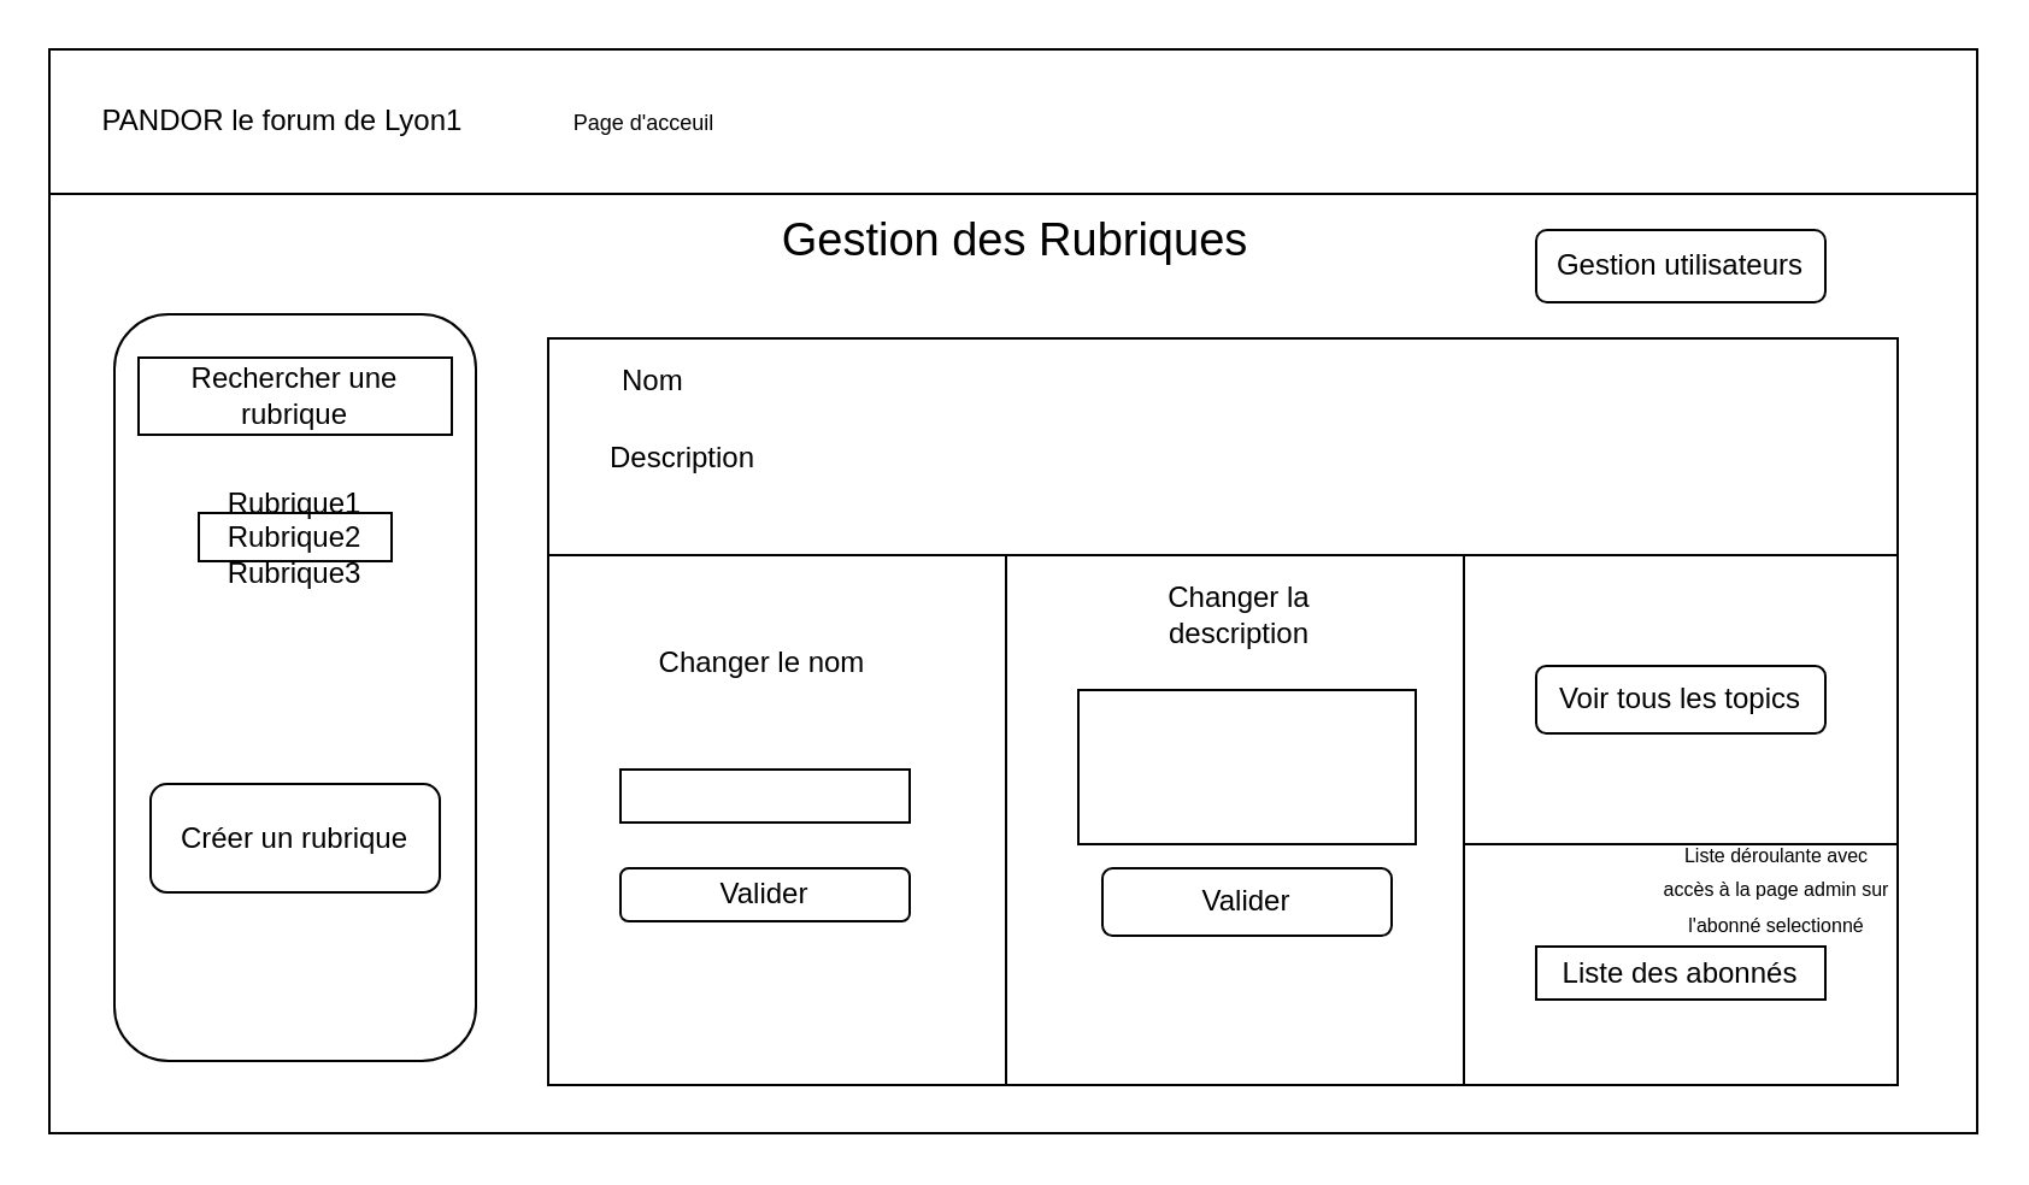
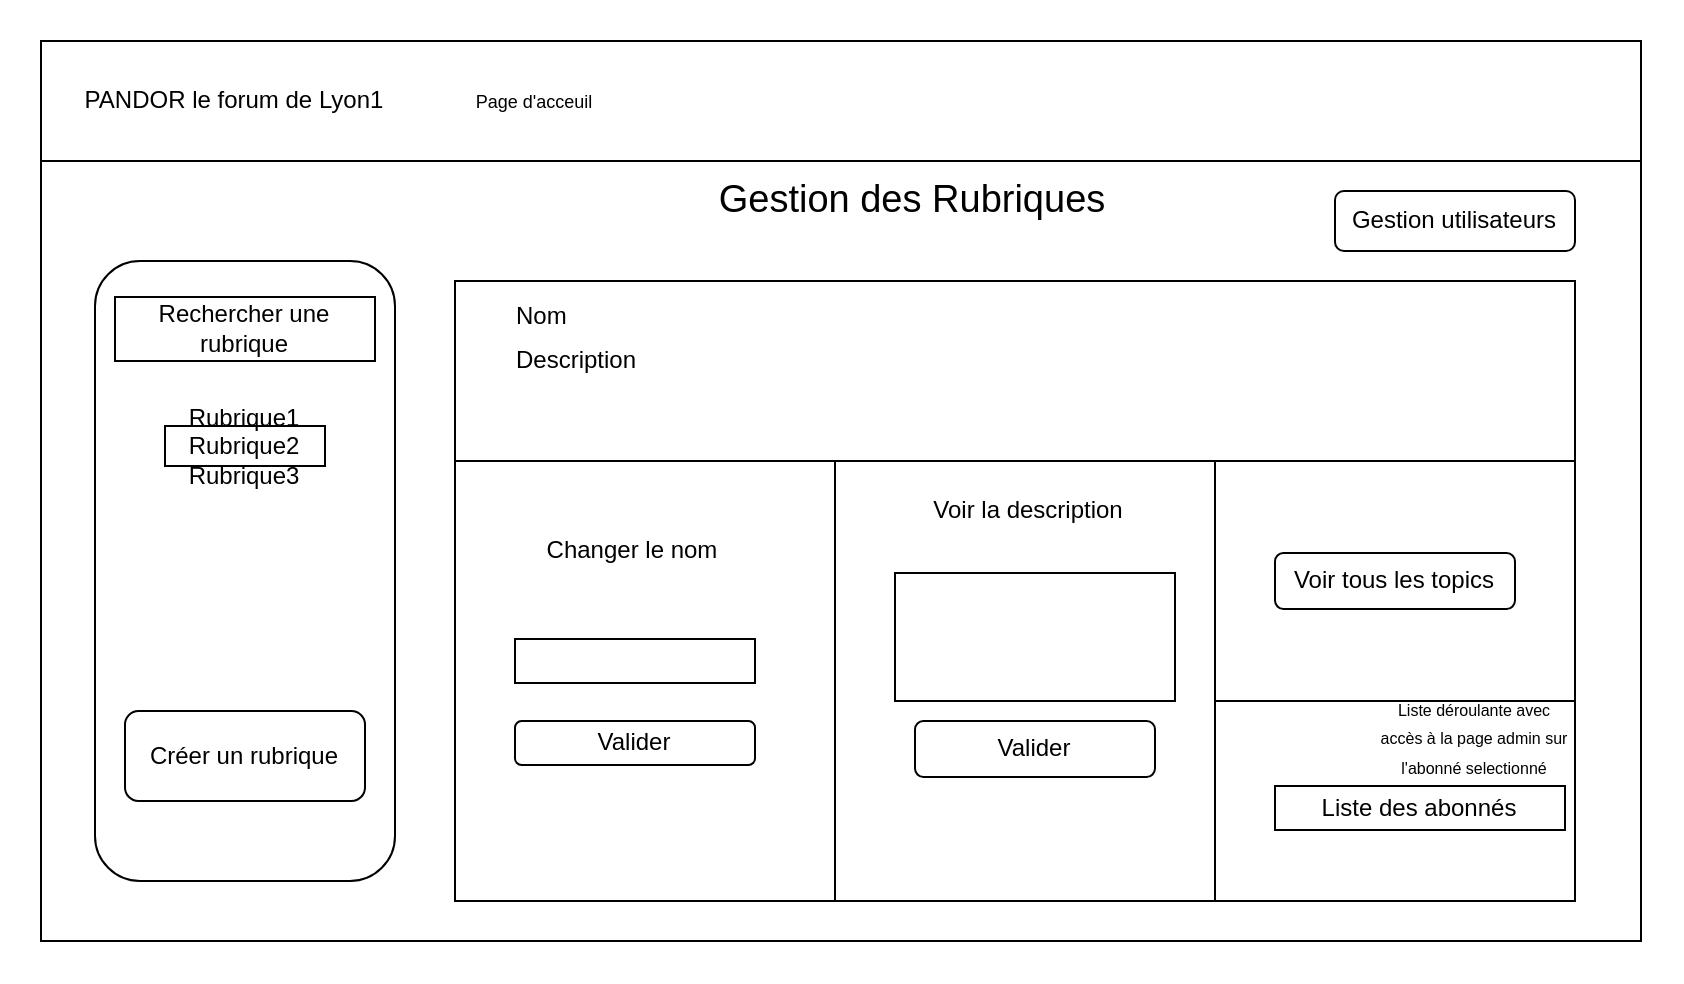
  <mxCell id="0" />
  <mxCell id="1" parent="0" />
  <mxCell id="2" value="" style="rounded=0;whiteSpace=wrap;html=1;" parent="1" vertex="1"><mxGeometry x="20" y="20" width="800" height="450" as="geometry" /></mxCell>
  <mxCell id="3" value="" style="rounded=0;whiteSpace=wrap;html=1;" parent="1" vertex="1"><mxGeometry x="20" y="20" width="800" height="60" as="geometry" /></mxCell>
  <mxCell id="4" value="PANDOR le forum de Lyon1" style="text;html=1;strokeColor=none;fillColor=none;align=center;verticalAlign=middle;whiteSpace=wrap;rounded=0;" parent="1" vertex="1"><mxGeometry x="27" y="40" width="180" height="20" as="geometry" /></mxCell>
  <mxCell id="5" value="&lt;font style=&quot;font-size: 9px&quot;&gt;Page d'acceuil&lt;br&gt;&lt;/font&gt;" style="text;html=1;strokeColor=none;fillColor=none;align=center;verticalAlign=middle;whiteSpace=wrap;rounded=0;" parent="1" vertex="1"><mxGeometry x="197" y="40" width="140" height="20" as="geometry" /></mxCell>
  <mxCell id="6" value="" style="rounded=1;whiteSpace=wrap;html=1;" parent="1" vertex="1"><mxGeometry x="47" y="130" width="150" height="310" as="geometry" /></mxCell>
  <mxCell id="7" value="" style="rounded=0;whiteSpace=wrap;html=1;" parent="1" vertex="1"><mxGeometry x="82" y="212.5" width="80" height="20" as="geometry" /></mxCell>
  <mxCell id="8" value="&lt;div&gt;Rubrique1 Rubrique2&lt;br&gt;&lt;/div&gt;&lt;div&gt;Rubrique3&lt;br&gt;&lt;/div&gt;" style="text;html=1;strokeColor=none;fillColor=none;align=center;verticalAlign=middle;whiteSpace=wrap;rounded=0;" parent="1" vertex="1"><mxGeometry x="102" y="197.5" width="40" height="50" as="geometry" /></mxCell>
  <mxCell id="9" value="" style="rounded=0;whiteSpace=wrap;html=1;" parent="1" vertex="1"><mxGeometry x="227" y="140" width="560" height="90" as="geometry" /></mxCell>
  <mxCell id="10" value="Rechercher une rubrique" style="rounded=0;whiteSpace=wrap;html=1;" parent="1" vertex="1"><mxGeometry x="57" y="148" width="130" height="32" as="geometry" /></mxCell>
- <mxCell id="11" value="&lt;font style=&quot;font-size: 19px&quot;&gt;Gestion des Rubriques&lt;br&gt;&lt;/font&gt;" style="text;html=1;strokeColor=none;fillColor=none;align=center;verticalAlign=middle;whiteSpace=wrap;rounded=0;" parent="1" vertex="1"><mxGeometry x="255.5" y="90" width="330" height="20" as="geometry" /></mxCell>
- <mxCell id="12" value="Gestion utilisateurs" style="rounded=1;whiteSpace=wrap;html=1;" parent="1" vertex="1"><mxGeometry x="637" y="95" width="120" height="30" as="geometry" /></mxCell>
- <mxCell id="13" value="Créer un rubrique" style="rounded=1;whiteSpace=wrap;html=1;" vertex="1" parent="1"><mxGeometry x="62" y="325" width="120" height="45" as="geometry" /></mxCell>
+ <mxCell id="11" value="&lt;font style=&quot;font-size: 19px&quot;&gt;Gestion des Rubriques&lt;br&gt;&lt;/font&gt;" style="text;html=1;strokeColor=none;fillColor=none;align=center;verticalAlign=middle;whiteSpace=wrap;rounded=0;" parent="1" vertex="1"><mxGeometry x="290.5" y="90" width="330" height="20" as="geometry" /></mxCell>
+ <mxCell id="12" value="Gestion utilisateurs" style="rounded=1;whiteSpace=wrap;html=1;" parent="1" vertex="1"><mxGeometry x="667" y="95" width="120" height="30" as="geometry" /></mxCell>
+ <mxCell id="13" value="Créer un rubrique" style="rounded=1;whiteSpace=wrap;html=1;" vertex="1" parent="1"><mxGeometry x="62" y="355" width="120" height="45" as="geometry" /></mxCell>
  <mxCell id="14" value="&lt;div align=&quot;left&quot;&gt;Nom&lt;/div&gt;" style="text;html=1;strokeColor=none;fillColor=none;align=left;verticalAlign=middle;whiteSpace=wrap;rounded=0;" vertex="1" parent="1"><mxGeometry x="255.5" y="148" width="90" height="20" as="geometry" /></mxCell>
- <mxCell id="15" value="&lt;div align=&quot;left&quot;&gt;Description&lt;/div&gt;" style="text;html=1;strokeColor=none;fillColor=none;align=left;verticalAlign=middle;whiteSpace=wrap;rounded=0;" vertex="1" parent="1"><mxGeometry x="251" y="180" width="112" height="20" as="geometry" /></mxCell>
+ <mxCell id="15" value="&lt;div align=&quot;left&quot;&gt;Description&lt;/div&gt;" style="text;html=1;strokeColor=none;fillColor=none;align=left;verticalAlign=middle;whiteSpace=wrap;rounded=0;" vertex="1" parent="1"><mxGeometry x="256" y="170" width="112" height="20" as="geometry" /></mxCell>
  <mxCell id="16" value="" style="rounded=0;whiteSpace=wrap;html=1;fontStyle=1" vertex="1" parent="1"><mxGeometry x="227" y="230" width="190" height="220" as="geometry" /></mxCell>
  <mxCell id="17" value="" style="rounded=0;whiteSpace=wrap;html=1;fontStyle=1" vertex="1" parent="1"><mxGeometry x="417" y="230" width="190" height="220" as="geometry" /></mxCell>
  <mxCell id="18" value="" style="rounded=0;whiteSpace=wrap;html=1;fontStyle=1" vertex="1" parent="1"><mxGeometry x="607" y="230" width="180" height="120" as="geometry" /></mxCell>
  <mxCell id="19" value="" style="rounded=0;whiteSpace=wrap;html=1;" vertex="1" parent="1"><mxGeometry x="257" y="319" width="120" height="22" as="geometry" /></mxCell>
  <mxCell id="20" value="Valider" style="rounded=1;whiteSpace=wrap;html=1;" vertex="1" parent="1"><mxGeometry x="257" y="360" width="120" height="22" as="geometry" /></mxCell>
  <mxCell id="21" value="" style="rounded=0;whiteSpace=wrap;html=1;" vertex="1" parent="1"><mxGeometry x="447" y="286" width="140" height="64" as="geometry" /></mxCell>
  <mxCell id="22" value="Valider" style="rounded=1;whiteSpace=wrap;html=1;" vertex="1" parent="1"><mxGeometry x="457" y="360" width="120" height="28" as="geometry" /></mxCell>
  <mxCell id="23" value="Changer le nom" style="text;html=1;strokeColor=none;fillColor=none;align=center;verticalAlign=middle;whiteSpace=wrap;rounded=0;" vertex="1" parent="1"><mxGeometry x="260" y="260" width="112" height="30" as="geometry" /></mxCell>
- <mxCell id="24" value="Changer la description" style="text;html=1;strokeColor=none;fillColor=none;align=center;verticalAlign=middle;whiteSpace=wrap;rounded=0;" vertex="1" parent="1"><mxGeometry x="457.5" y="240" width="112" height="30" as="geometry" /></mxCell>
+ <mxCell id="24" value="Voir la description" style="text;html=1;strokeColor=none;fillColor=none;align=center;verticalAlign=middle;whiteSpace=wrap;rounded=0;" vertex="1" parent="1"><mxGeometry x="457.5" y="240" width="112" height="30" as="geometry" /></mxCell>
  <mxCell id="25" value="" style="rounded=0;whiteSpace=wrap;html=1;fontStyle=1" vertex="1" parent="1"><mxGeometry x="607" y="350" width="180" height="100" as="geometry" /></mxCell>
  <mxCell id="26" value="Voir tous les topics" style="rounded=1;whiteSpace=wrap;html=1;" vertex="1" parent="1"><mxGeometry x="637" y="276" width="120" height="28" as="geometry" /></mxCell>
- <mxCell id="27" value="Liste des abonnés" style="rounded=0;whiteSpace=wrap;html=1;" vertex="1" parent="1"><mxGeometry x="637" y="392.5" width="120" height="22" as="geometry" /></mxCell>
+ <mxCell id="27" value="Liste des abonnés" style="rounded=0;whiteSpace=wrap;html=1;" vertex="1" parent="1"><mxGeometry x="637" y="392.5" width="145" height="22" as="geometry" /></mxCell>
  <mxCell id="28" value="&lt;font style=&quot;font-size: 8px&quot;&gt;Liste déroulante avec accès à la page admin sur l'abonné selectionné&lt;/font&gt;" style="text;html=1;strokeColor=none;fillColor=none;align=center;verticalAlign=middle;whiteSpace=wrap;rounded=0;" vertex="1" parent="1"><mxGeometry x="687" y="350" width="100" height="35" as="geometry" /></mxCell>
